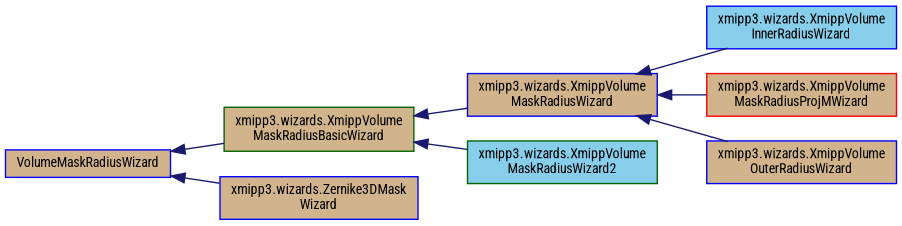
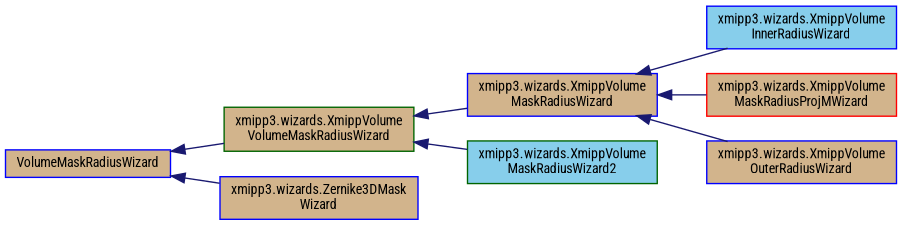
  digraph {
    fontname="Roboto Condensed"
    rankdir=LR
    node [color=blue fillcolor=tan fontname="Roboto Condensed" fontsize=10 shape=record style=filled]
    edge [color=midnightblue dir=back fontname="Roboto Condensed" fontsize=10 labelfontname=Helvetica labelfontsize=10 style=solid]
    n1 [height=0.2 label=VolumeMaskRadiusWizard width=0.4]
-   n2 [color=darkgreen height=0.2 label="xmipp3.wizards.XmippVolume\lMaskRadiusBasicWizard" width=0.4]
+   n2 [color=darkgreen height=0.2 label="xmipp3.wizards.XmippVolume\lVolumeMaskRadiusWizard" width=0.4]
    n3 [height=0.2 label="xmipp3.wizards.Zernike3DMask\lWizard" width=0.4]
    n4 [height=0.2 label="xmipp3.wizards.XmippVolume\lMaskRadiusWizard" width=0.4]
    n5 [color=darkgreen fillcolor=skyblue height=0.2 label="xmipp3.wizards.XmippVolume\lMaskRadiusWizard2" width=0.4]
    n6 [fillcolor=skyblue height=0.2 label="xmipp3.wizards.XmippVolume\lInnerRadiusWizard" width=0.4]
    n7 [color=red height=0.2 label="xmipp3.wizards.XmippVolume\lMaskRadiusProjMWizard" width=0.4]
    n8 [height=0.2 label="xmipp3.wizards.XmippVolume\lOuterRadiusWizard" width=0.4]
    n1 -> n2
    n1 -> n3
    n2 -> n4
    n2 -> n5
    n4 -> n6
    n4 -> n7
    n4 -> n8
  }
